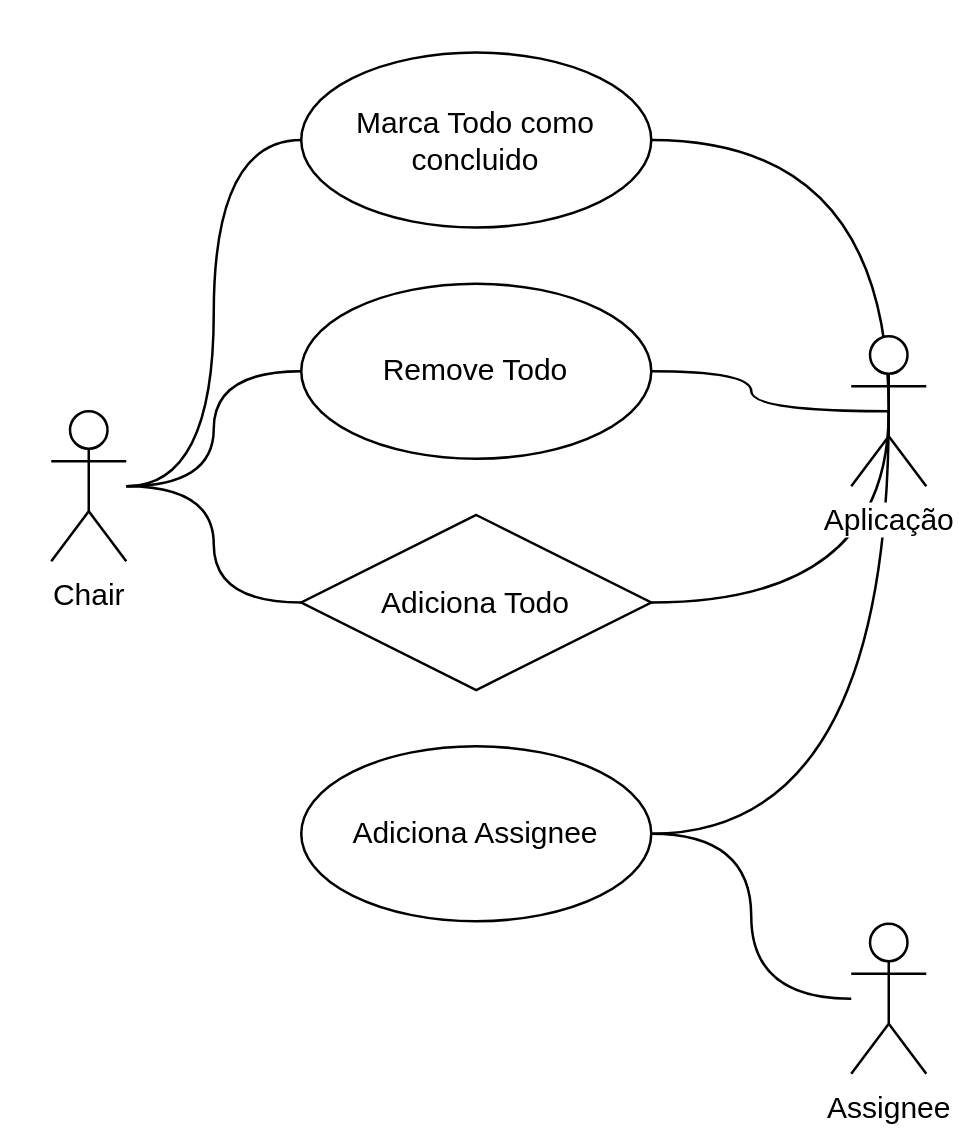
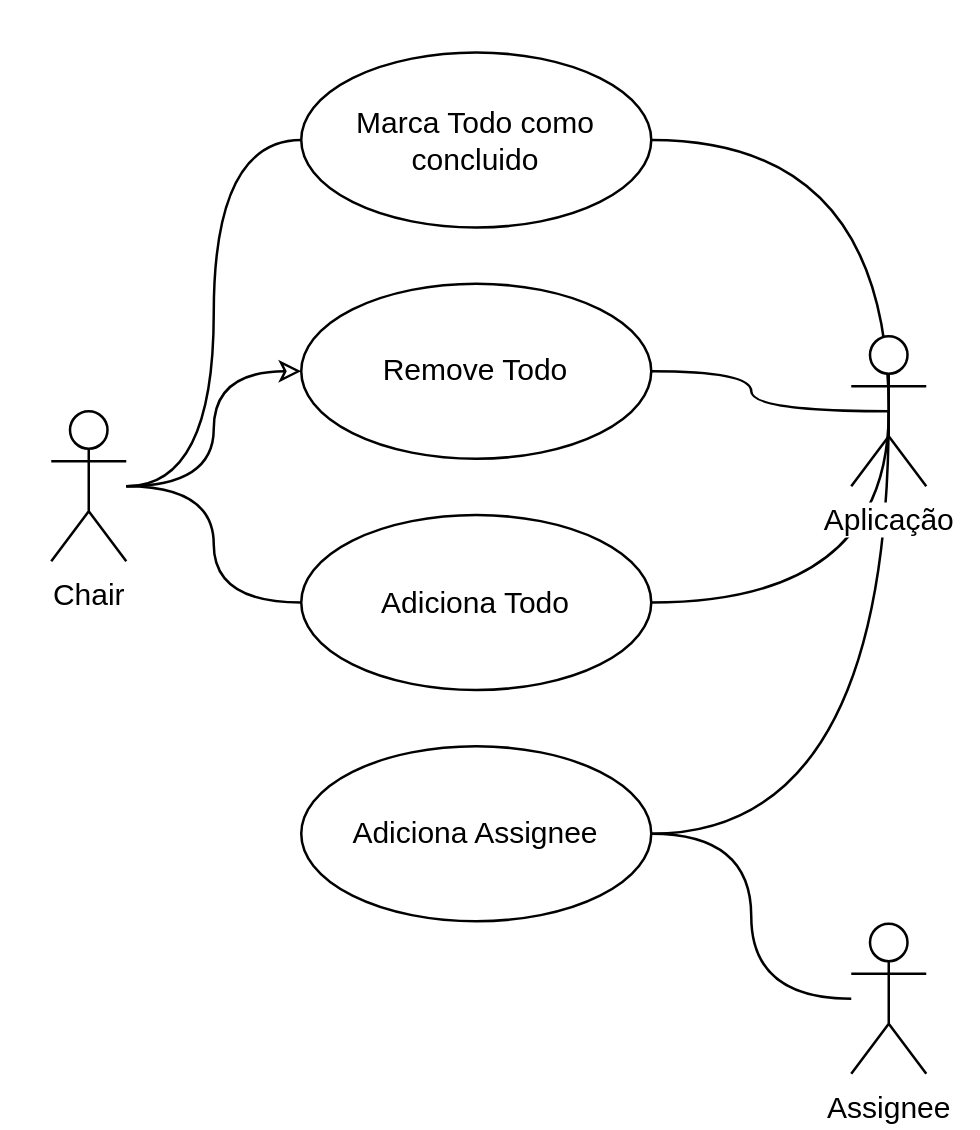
  <mxCell id="0" />
  <mxCell id="1" parent="0" />
  <mxCell id="2" style="edgeStyle=orthogonalEdgeStyle;orthogonalLoop=1;jettySize=auto;html=1;endArrow=none;endFill=0;curved=1;entryX=0;entryY=0.5;entryDx=0;entryDy=0;" parent="1" source="5" target="7" edge="1"><mxGeometry relative="1" as="geometry" /></mxCell>
- <mxCell id="3" style="edgeStyle=orthogonalEdgeStyle;curved=1;orthogonalLoop=1;jettySize=auto;html=1;entryX=0;entryY=0.5;entryDx=0;entryDy=0;endArrow=none;endFill=0;" edge="1" parent="1" source="5" target="11"><mxGeometry relative="1" as="geometry" /></mxCell>
+ <mxCell id="3" style="edgeStyle=orthogonalEdgeStyle;curved=1;orthogonalLoop=1;jettySize=auto;html=1;entryX=0;entryY=0.5;entryDx=0;entryDy=0;endArrow=classic;endFill=0;" edge="1" parent="1" source="5" target="11"><mxGeometry relative="1" as="geometry" /></mxCell>
  <mxCell id="4" style="edgeStyle=orthogonalEdgeStyle;curved=1;orthogonalLoop=1;jettySize=auto;html=1;entryX=0;entryY=0.5;entryDx=0;entryDy=0;endArrow=none;endFill=0;" edge="1" parent="1" source="5" target="13"><mxGeometry relative="1" as="geometry" /></mxCell>
  <mxCell id="5" value="Chair" style="shape=umlActor;verticalLabelPosition=bottom;labelBackgroundColor=#ffffff;verticalAlign=top;html=1;" parent="1" vertex="1"><mxGeometry x="20" y="164" width="30" height="60" as="geometry" /></mxCell>
  <mxCell id="6" style="edgeStyle=orthogonalEdgeStyle;orthogonalLoop=1;jettySize=auto;html=1;entryX=0.5;entryY=0.5;entryDx=0;entryDy=0;entryPerimeter=0;endArrow=none;endFill=0;curved=1;" parent="1" source="7" target="14" edge="1"><mxGeometry relative="1" as="geometry" /></mxCell>
- <mxCell id="7" value="Adiciona Todo" style="rhombus;whiteSpace=wrap;html=1;" parent="1" vertex="1"><mxGeometry x="120" y="205.5" width="140" height="70" as="geometry" /></mxCell>
+ <mxCell id="7" value="Adiciona Todo" style="ellipse;whiteSpace=wrap;html=1;" parent="1" vertex="1"><mxGeometry x="120" y="205.5" width="140" height="70" as="geometry" /></mxCell>
  <mxCell id="8" style="edgeStyle=orthogonalEdgeStyle;curved=1;orthogonalLoop=1;jettySize=auto;html=1;entryX=0.5;entryY=0.5;entryDx=0;entryDy=0;entryPerimeter=0;endArrow=none;endFill=0;exitX=1;exitY=0.5;exitDx=0;exitDy=0;" edge="1" parent="1" source="9" target="14"><mxGeometry relative="1" as="geometry" /></mxCell>
  <mxCell id="9" value="Adiciona Assignee" style="ellipse;whiteSpace=wrap;html=1;" parent="1" vertex="1"><mxGeometry x="120" y="298" width="140" height="70" as="geometry" /></mxCell>
  <mxCell id="10" style="edgeStyle=orthogonalEdgeStyle;curved=1;orthogonalLoop=1;jettySize=auto;html=1;exitX=1;exitY=0.5;exitDx=0;exitDy=0;entryX=0.5;entryY=0.5;entryDx=0;entryDy=0;entryPerimeter=0;endArrow=none;endFill=0;" edge="1" parent="1" source="11" target="14"><mxGeometry relative="1" as="geometry" /></mxCell>
  <mxCell id="11" value="Remove Todo" style="ellipse;whiteSpace=wrap;html=1;" vertex="1" parent="1"><mxGeometry x="120" y="113" width="140" height="70" as="geometry" /></mxCell>
  <mxCell id="12" style="edgeStyle=orthogonalEdgeStyle;orthogonalLoop=1;jettySize=auto;html=1;exitX=1;exitY=0.5;exitDx=0;exitDy=0;entryX=0.5;entryY=0.5;entryDx=0;entryDy=0;entryPerimeter=0;endArrow=none;endFill=0;curved=1;" edge="1" parent="1" source="13" target="14"><mxGeometry relative="1" as="geometry" /></mxCell>
  <mxCell id="13" value="Marca Todo como concluido" style="ellipse;whiteSpace=wrap;html=1;" vertex="1" parent="1"><mxGeometry x="120" y="20.5" width="140" height="70" as="geometry" /></mxCell>
  <mxCell id="14" value="Aplicação" style="shape=umlActor;verticalLabelPosition=bottom;labelBackgroundColor=#ffffff;verticalAlign=top;html=1;" parent="1" vertex="1"><mxGeometry x="340" y="134" width="30" height="60" as="geometry" /></mxCell>
  <mxCell id="15" style="edgeStyle=orthogonalEdgeStyle;curved=1;orthogonalLoop=1;jettySize=auto;html=1;entryX=1;entryY=0.5;entryDx=0;entryDy=0;endArrow=none;endFill=0;" edge="1" parent="1" source="16" target="9"><mxGeometry relative="1" as="geometry" /></mxCell>
  <mxCell id="16" value="Assignee" style="shape=umlActor;verticalLabelPosition=bottom;labelBackgroundColor=#ffffff;verticalAlign=top;html=1;" parent="1" vertex="1"><mxGeometry x="340" y="369" width="30" height="60" as="geometry" /></mxCell>
